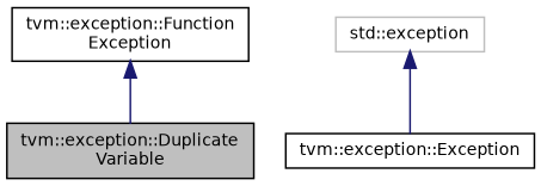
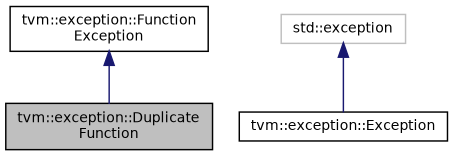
  digraph {
    node [color=black fillcolor=white fontname=Helvetica fontsize=10 shape=record style=filled]
    edge [color=midnightblue dir=back fontname=Helvetica fontsize=10 labelfontname=Helvetica labelfontsize=10 style=solid]
-   n1 [fillcolor=grey75 fontcolor=black height=0.2 label="tvm::exception::Duplicate\lVariable" width=0.4]
+   n1 [fillcolor=grey75 fontcolor=black height=0.2 label="tvm::exception::Duplicate\lFunction" width=0.4]
    n2 [height=0.2 label="tvm::exception::Function\lException" width=0.4]
    n3 [height=0.2 label="tvm::exception::Exception" width=0.4]
    n4 [color=grey75 height=0.2 label="std::exception" width=0.4]
    n2 -> n1
    n4 -> n3
  }
